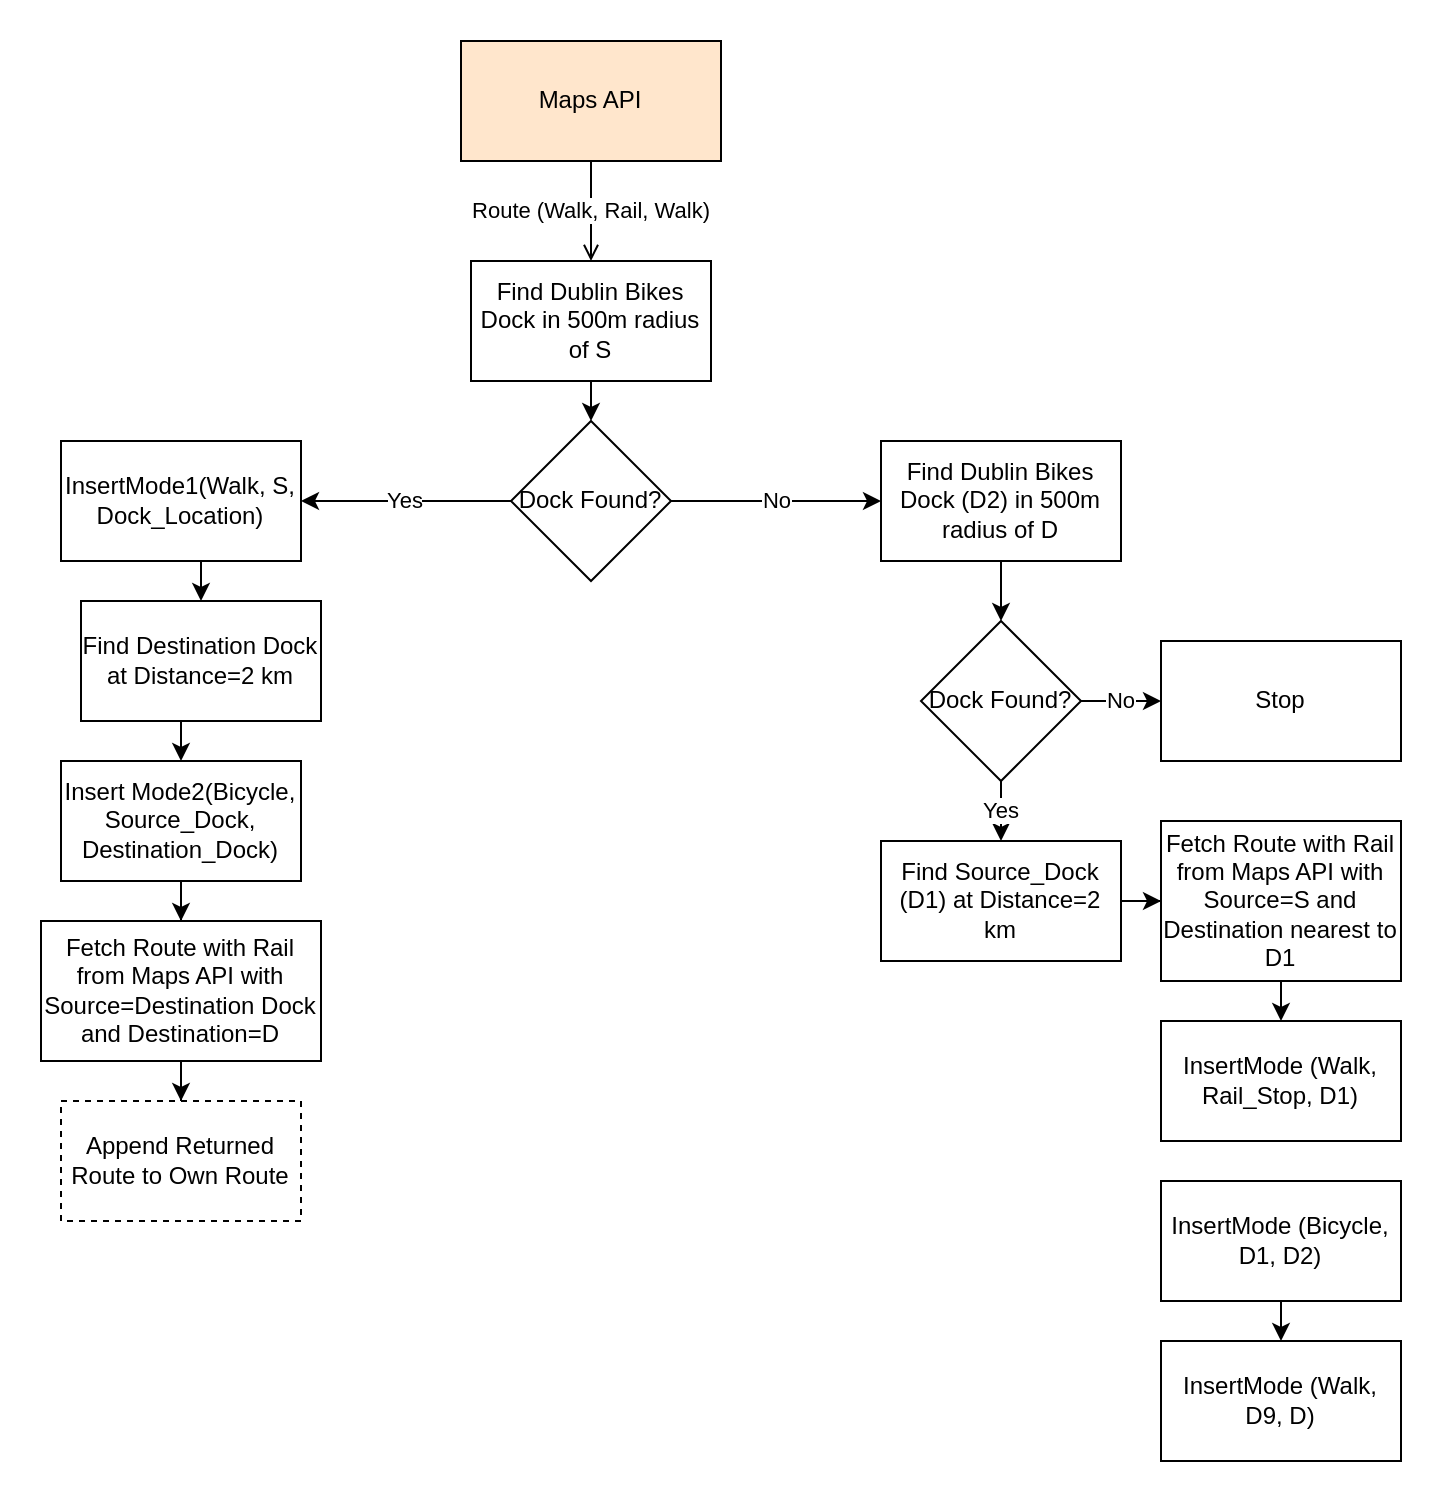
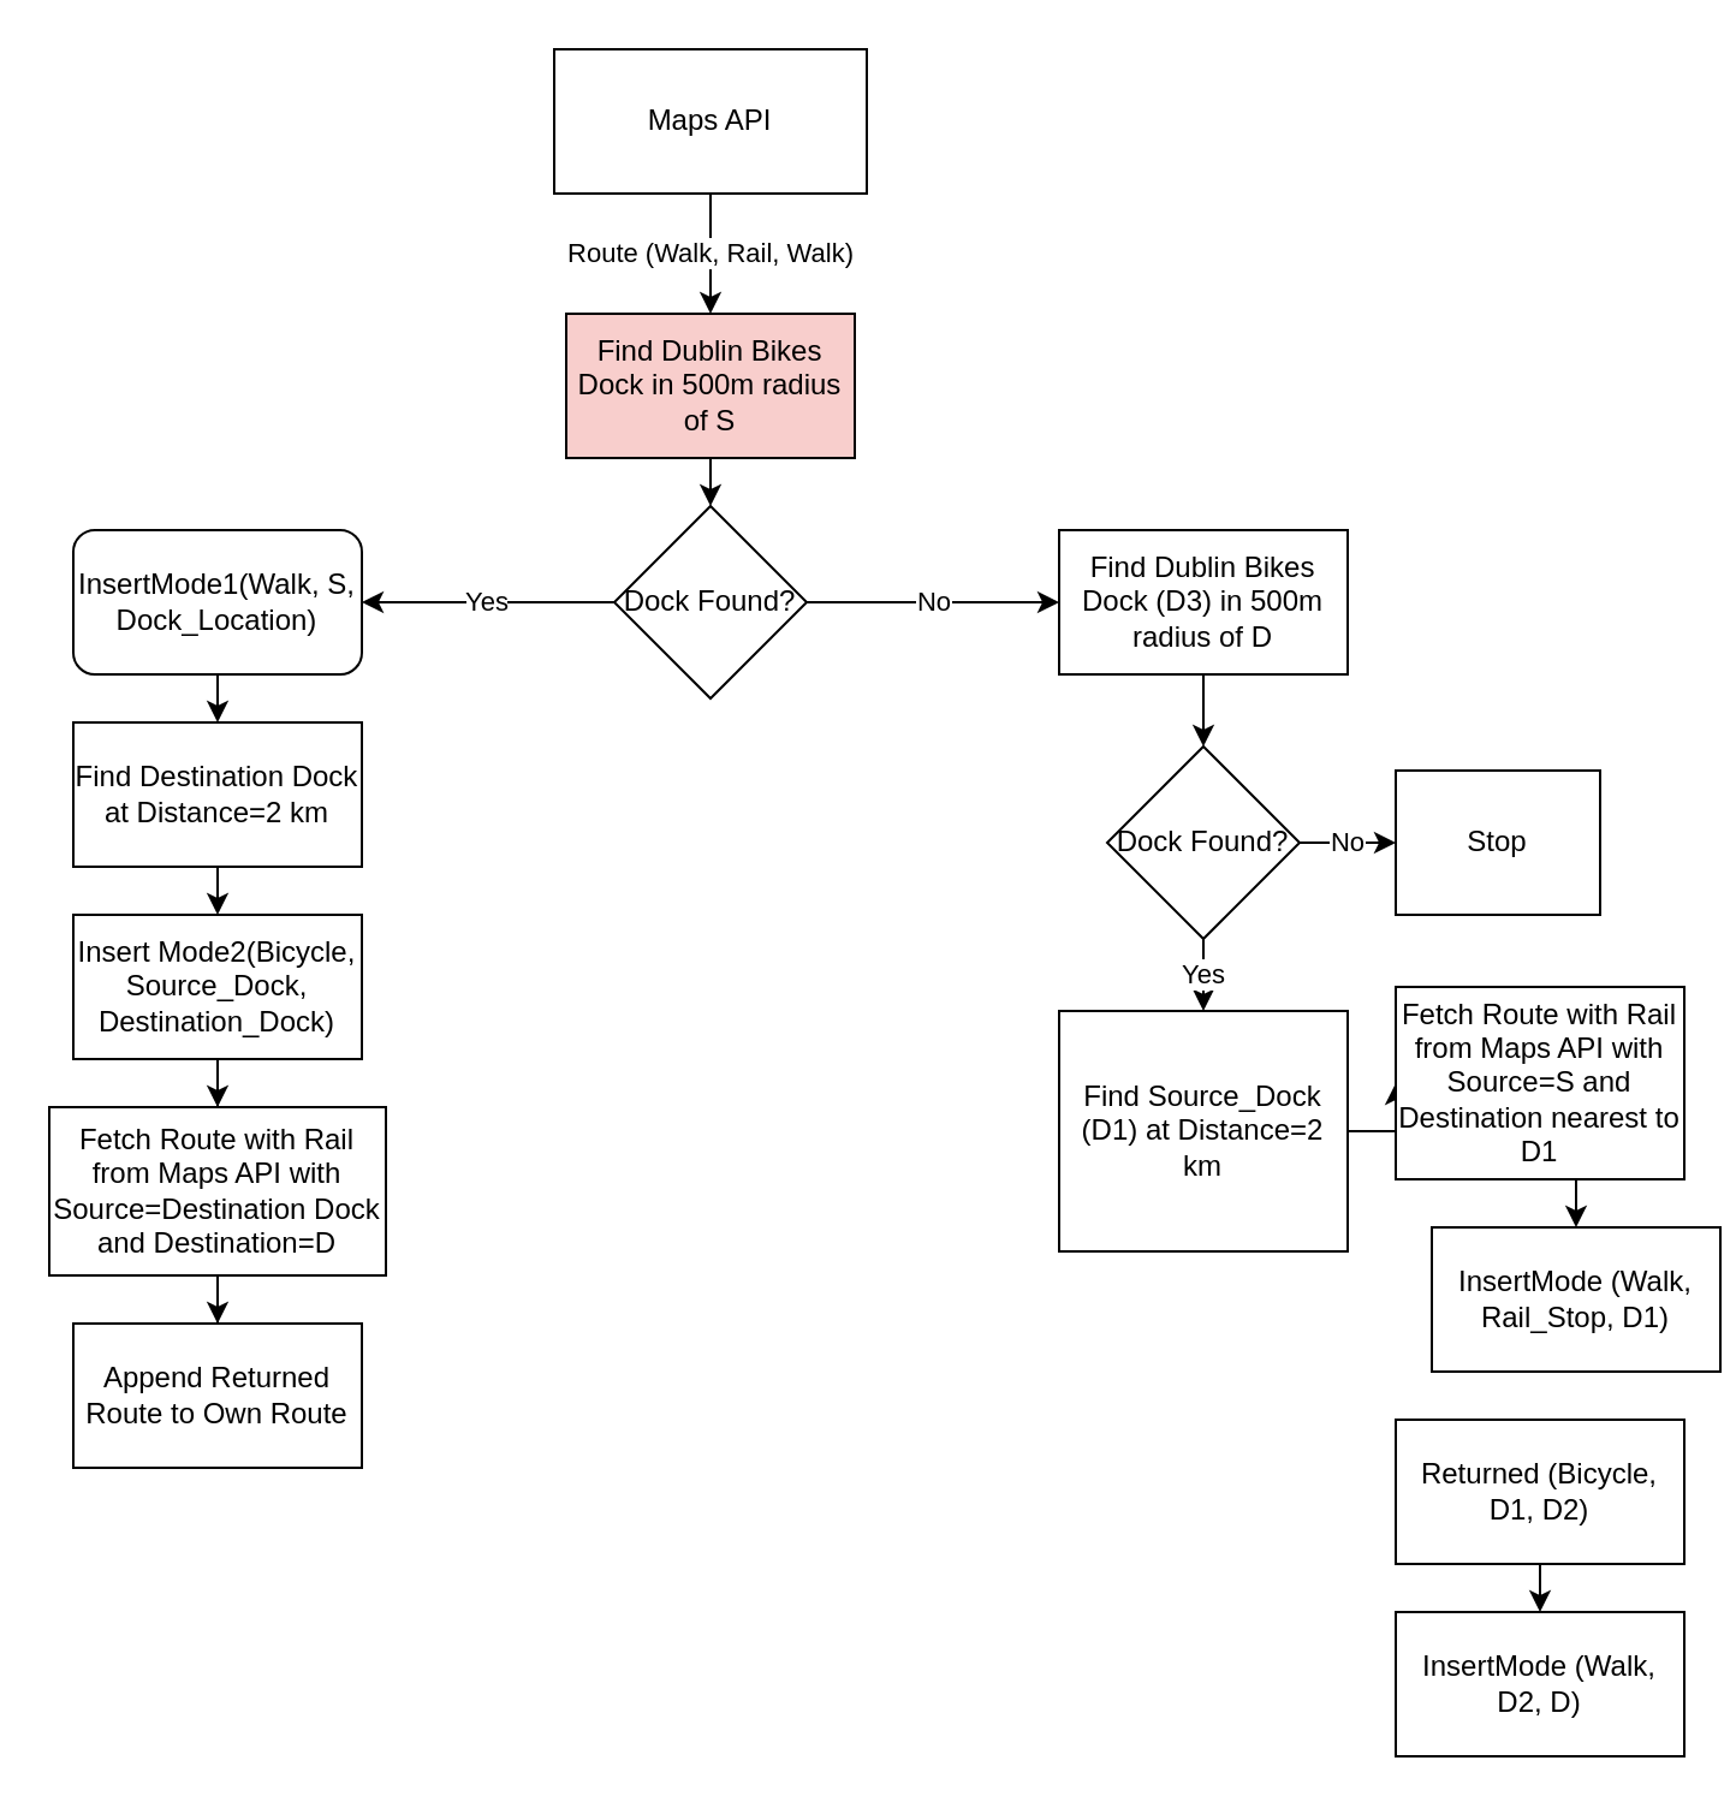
  <mxCell id="0" />
  <mxCell id="1" parent="0" />
- <mxCell id="2" value="Route (Walk, Rail, Walk)" style="edgeStyle=orthogonalEdgeStyle;rounded=0;orthogonalLoop=1;jettySize=auto;html=1;endArrow=open;" edge="1" parent="1" source="3" target="5"><mxGeometry relative="1" as="geometry" /></mxCell>
- <mxCell id="3" value="Maps API" style="rounded=0;whiteSpace=wrap;html=1;fillColor=#ffe6cc;" vertex="1" parent="1"><mxGeometry x="230" y="20" width="130" height="60" as="geometry" /></mxCell>
+ <mxCell id="2" value="Route (Walk, Rail, Walk)" style="edgeStyle=orthogonalEdgeStyle;rounded=0;orthogonalLoop=1;jettySize=auto;html=1;" edge="1" parent="1" source="3" target="5"><mxGeometry relative="1" as="geometry" /></mxCell>
+ <mxCell id="3" value="Maps API" style="rounded=0;whiteSpace=wrap;html=1;" vertex="1" parent="1"><mxGeometry x="230" y="20" width="130" height="60" as="geometry" /></mxCell>
  <mxCell id="4" style="edgeStyle=orthogonalEdgeStyle;rounded=0;orthogonalLoop=1;jettySize=auto;html=1;exitX=0.5;exitY=1;exitDx=0;exitDy=0;entryX=0.5;entryY=0;entryDx=0;entryDy=0;" edge="1" parent="1" source="5" target="8"><mxGeometry relative="1" as="geometry" /></mxCell>
- <mxCell id="5" value="Find Dublin Bikes Dock in 500m radius of S" style="rounded=0;whiteSpace=wrap;html=1;" vertex="1" parent="1"><mxGeometry x="235" y="130" width="120" height="60" as="geometry" /></mxCell>
+ <mxCell id="5" value="Find Dublin Bikes Dock in 500m radius of S" style="rounded=0;whiteSpace=wrap;html=1;fillColor=#f8cecc;" vertex="1" parent="1"><mxGeometry x="235" y="130" width="120" height="60" as="geometry" /></mxCell>
  <mxCell id="6" value="No" style="edgeStyle=orthogonalEdgeStyle;rounded=0;orthogonalLoop=1;jettySize=auto;html=1;exitX=1;exitY=0.5;exitDx=0;exitDy=0;" edge="1" parent="1" source="8" target="10"><mxGeometry relative="1" as="geometry" /></mxCell>
  <mxCell id="7" value="Yes" style="edgeStyle=orthogonalEdgeStyle;rounded=0;orthogonalLoop=1;jettySize=auto;html=1;exitX=0;exitY=0.5;exitDx=0;exitDy=0;entryX=1;entryY=0.5;entryDx=0;entryDy=0;" edge="1" parent="1" source="8" target="12"><mxGeometry relative="1" as="geometry" /></mxCell>
  <mxCell id="8" value="Dock Found?" style="rhombus;whiteSpace=wrap;html=1;" vertex="1" parent="1"><mxGeometry x="255" y="210" width="80" height="80" as="geometry" /></mxCell>
  <mxCell id="9" style="edgeStyle=orthogonalEdgeStyle;rounded=0;orthogonalLoop=1;jettySize=auto;html=1;exitX=0.5;exitY=1;exitDx=0;exitDy=0;entryX=0.5;entryY=0;entryDx=0;entryDy=0;" edge="1" parent="1" source="10" target="24"><mxGeometry relative="1" as="geometry" /></mxCell>
- <mxCell id="10" value="Find Dublin Bikes Dock (D2) in 500m radius of D" style="rounded=0;whiteSpace=wrap;html=1;" vertex="1" parent="1"><mxGeometry x="440" y="220" width="120" height="60" as="geometry" /></mxCell>
+ <mxCell id="10" value="Find Dublin Bikes Dock (D3) in 500m radius of D" style="rounded=0;whiteSpace=wrap;html=1;" vertex="1" parent="1"><mxGeometry x="440" y="220" width="120" height="60" as="geometry" /></mxCell>
  <mxCell id="11" style="edgeStyle=orthogonalEdgeStyle;rounded=0;orthogonalLoop=1;jettySize=auto;html=1;exitX=0.5;exitY=1;exitDx=0;exitDy=0;entryX=0.5;entryY=0;entryDx=0;entryDy=0;" edge="1" parent="1" source="12" target="14"><mxGeometry relative="1" as="geometry" /></mxCell>
- <mxCell id="12" value="InsertMode1(Walk, S, Dock_Location)" style="rounded=0;whiteSpace=wrap;html=1;" vertex="1" parent="1"><mxGeometry x="30" y="220" width="120" height="60" as="geometry" /></mxCell>
+ <mxCell id="12" value="InsertMode1(Walk, S, Dock_Location)" style="whiteSpace=wrap;html=1;rounded=1;" vertex="1" parent="1"><mxGeometry x="30" y="220" width="120" height="60" as="geometry" /></mxCell>
  <mxCell id="13" style="edgeStyle=orthogonalEdgeStyle;rounded=0;orthogonalLoop=1;jettySize=auto;html=1;exitX=0.5;exitY=1;exitDx=0;exitDy=0;entryX=0.5;entryY=0;entryDx=0;entryDy=0;" edge="1" parent="1" source="14" target="16"><mxGeometry relative="1" as="geometry" /></mxCell>
- <mxCell id="14" value="Find Destination Dock at Distance=2 km" style="rounded=0;whiteSpace=wrap;html=1;" vertex="1" parent="1"><mxGeometry x="40" y="300" width="120" height="60" as="geometry" /></mxCell>
+ <mxCell id="14" value="Find Destination Dock at Distance=2 km" style="rounded=0;whiteSpace=wrap;html=1;" vertex="1" parent="1"><mxGeometry x="30" y="300" width="120" height="60" as="geometry" /></mxCell>
  <mxCell id="15" style="edgeStyle=orthogonalEdgeStyle;rounded=0;orthogonalLoop=1;jettySize=auto;html=1;exitX=0.5;exitY=1;exitDx=0;exitDy=0;" edge="1" parent="1" source="16" target="20"><mxGeometry relative="1" as="geometry" /></mxCell>
  <mxCell id="16" value="Insert Mode2(Bicycle, Source_Dock, Destination_Dock)" style="rounded=0;whiteSpace=wrap;html=1;" vertex="1" parent="1"><mxGeometry x="30" y="380" width="120" height="60" as="geometry" /></mxCell>
  <mxCell id="17" style="edgeStyle=orthogonalEdgeStyle;rounded=0;orthogonalLoop=1;jettySize=auto;html=1;exitX=0.5;exitY=1;exitDx=0;exitDy=0;" edge="1" parent="1" source="14" target="14"><mxGeometry relative="1" as="geometry" /></mxCell>
  <mxCell id="18" value="" style="rounded=0;whiteSpace=wrap;html=1;" vertex="1" parent="1"><mxGeometry x="30" y="460" width="120" height="60" as="geometry" /></mxCell>
  <mxCell id="19" style="edgeStyle=orthogonalEdgeStyle;rounded=0;orthogonalLoop=1;jettySize=auto;html=1;exitX=0.5;exitY=1;exitDx=0;exitDy=0;" edge="1" parent="1" source="20" target="21"><mxGeometry relative="1" as="geometry" /></mxCell>
  <mxCell id="20" value="Fetch Route with Rail from Maps API with Source=Destination Dock and Destination=D" style="rounded=0;whiteSpace=wrap;html=1;" vertex="1" parent="1"><mxGeometry x="20" y="460" width="140" height="70" as="geometry" /></mxCell>
- <mxCell id="21" value="Append Returned Route to Own Route" style="rounded=0;whiteSpace=wrap;html=1;dashed=1;" vertex="1" parent="1"><mxGeometry x="30" y="550" width="120" height="60" as="geometry" /></mxCell>
+ <mxCell id="21" value="Append Returned Route to Own Route" style="rounded=0;whiteSpace=wrap;html=1;" vertex="1" parent="1"><mxGeometry x="30" y="550" width="120" height="60" as="geometry" /></mxCell>
  <mxCell id="22" value="No" style="edgeStyle=orthogonalEdgeStyle;rounded=0;orthogonalLoop=1;jettySize=auto;html=1;" edge="1" parent="1" source="24" target="27"><mxGeometry relative="1" as="geometry" /></mxCell>
  <mxCell id="23" value="Yes" style="edgeStyle=orthogonalEdgeStyle;rounded=0;orthogonalLoop=1;jettySize=auto;html=1;exitX=0.5;exitY=1;exitDx=0;exitDy=0;entryX=0.5;entryY=0;entryDx=0;entryDy=0;" edge="1" parent="1" source="24" target="26"><mxGeometry relative="1" as="geometry" /></mxCell>
  <mxCell id="24" value="Dock Found?" style="rhombus;whiteSpace=wrap;html=1;" vertex="1" parent="1"><mxGeometry x="460" y="310" width="80" height="80" as="geometry" /></mxCell>
  <mxCell id="25" style="edgeStyle=orthogonalEdgeStyle;rounded=0;orthogonalLoop=1;jettySize=auto;html=1;exitX=1;exitY=0.5;exitDx=0;exitDy=0;" edge="1" parent="1" source="26" target="29"><mxGeometry relative="1" as="geometry" /></mxCell>
- <mxCell id="26" value="Find Source_Dock (D1) at Distance=2 km" style="rounded=0;whiteSpace=wrap;html=1;" vertex="1" parent="1"><mxGeometry x="440" y="420" width="120" height="60" as="geometry" /></mxCell>
- <mxCell id="27" value="Stop" style="rounded=0;whiteSpace=wrap;html=1;" vertex="1" parent="1"><mxGeometry x="580" y="320" width="120" height="60" as="geometry" /></mxCell>
+ <mxCell id="26" value="Find Source_Dock (D1) at Distance=2 km" style="rounded=0;whiteSpace=wrap;html=1;" vertex="1" parent="1"><mxGeometry x="440" y="420" width="120" height="100" as="geometry" /></mxCell>
+ <mxCell id="27" value="Stop" style="rounded=0;whiteSpace=wrap;html=1;" vertex="1" parent="1"><mxGeometry x="580" y="320" width="85" height="60" as="geometry" /></mxCell>
  <mxCell id="28" style="edgeStyle=orthogonalEdgeStyle;rounded=0;orthogonalLoop=1;jettySize=auto;html=1;exitX=0.5;exitY=1;exitDx=0;exitDy=0;entryX=0.5;entryY=0;entryDx=0;entryDy=0;" edge="1" parent="1" source="29" target="30"><mxGeometry relative="1" as="geometry" /></mxCell>
  <mxCell id="29" value="Fetch Route with Rail from Maps API with Source=S and Destination nearest to D1" style="rounded=0;whiteSpace=wrap;html=1;" vertex="1" parent="1"><mxGeometry x="580" y="410" width="120" height="80" as="geometry" /></mxCell>
- <mxCell id="30" value="InsertMode (Walk, Rail_Stop, D1)" style="rounded=0;whiteSpace=wrap;html=1;" vertex="1" parent="1"><mxGeometry x="580" y="510" width="120" height="60" as="geometry" /></mxCell>
+ <mxCell id="30" value="InsertMode (Walk, Rail_Stop, D1)" style="rounded=0;whiteSpace=wrap;html=1;" vertex="1" parent="1"><mxGeometry x="595" y="510" width="120" height="60" as="geometry" /></mxCell>
  <mxCell id="31" style="edgeStyle=orthogonalEdgeStyle;rounded=0;orthogonalLoop=1;jettySize=auto;html=1;exitX=0.5;exitY=1;exitDx=0;exitDy=0;entryX=0.5;entryY=0;entryDx=0;entryDy=0;" edge="1" parent="1" source="32" target="33"><mxGeometry relative="1" as="geometry" /></mxCell>
- <mxCell id="32" value="InsertMode (Bicycle, D1, D2)" style="rounded=0;whiteSpace=wrap;html=1;" vertex="1" parent="1"><mxGeometry x="580" y="590" width="120" height="60" as="geometry" /></mxCell>
- <mxCell id="33" value="InsertMode (Walk, D9, D)" style="rounded=0;whiteSpace=wrap;html=1;" vertex="1" parent="1"><mxGeometry x="580" y="670" width="120" height="60" as="geometry" /></mxCell>
+ <mxCell id="32" value="Returned (Bicycle, D1, D2)" style="rounded=0;whiteSpace=wrap;html=1;" vertex="1" parent="1"><mxGeometry x="580" y="590" width="120" height="60" as="geometry" /></mxCell>
+ <mxCell id="33" value="InsertMode (Walk, D2, D)" style="rounded=0;whiteSpace=wrap;html=1;" vertex="1" parent="1"><mxGeometry x="580" y="670" width="120" height="60" as="geometry" /></mxCell>
